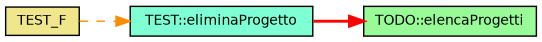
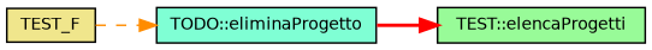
  digraph {
    rankdir=LR
    node [color=black fontname=Helvetica fontsize=10 shape=record style=filled]
    edge [fontname=Helvetica fontsize=10 labelfontname=Helvetica labelfontsize=10]
    n1 [fillcolor=khaki fontcolor=black height=0.2 label=TEST_F width=0.4]
-   n2 [fillcolor=aquamarine height=0.2 label="TEST::eliminaProgetto" width=0.4]
-   n3 [fillcolor=palegreen height=0.2 label="TODO::elencaProgetti" width=0.4]
+   n2 [fillcolor=aquamarine height=0.2 label="TODO::eliminaProgetto" width=0.4]
+   n3 [fillcolor=palegreen height=0.2 label="TEST::elencaProgetti" width=0.4]
    n1 -> n2 [color=darkorange style=dashed]
    n2 -> n3 [color=red style=bold]
  }
